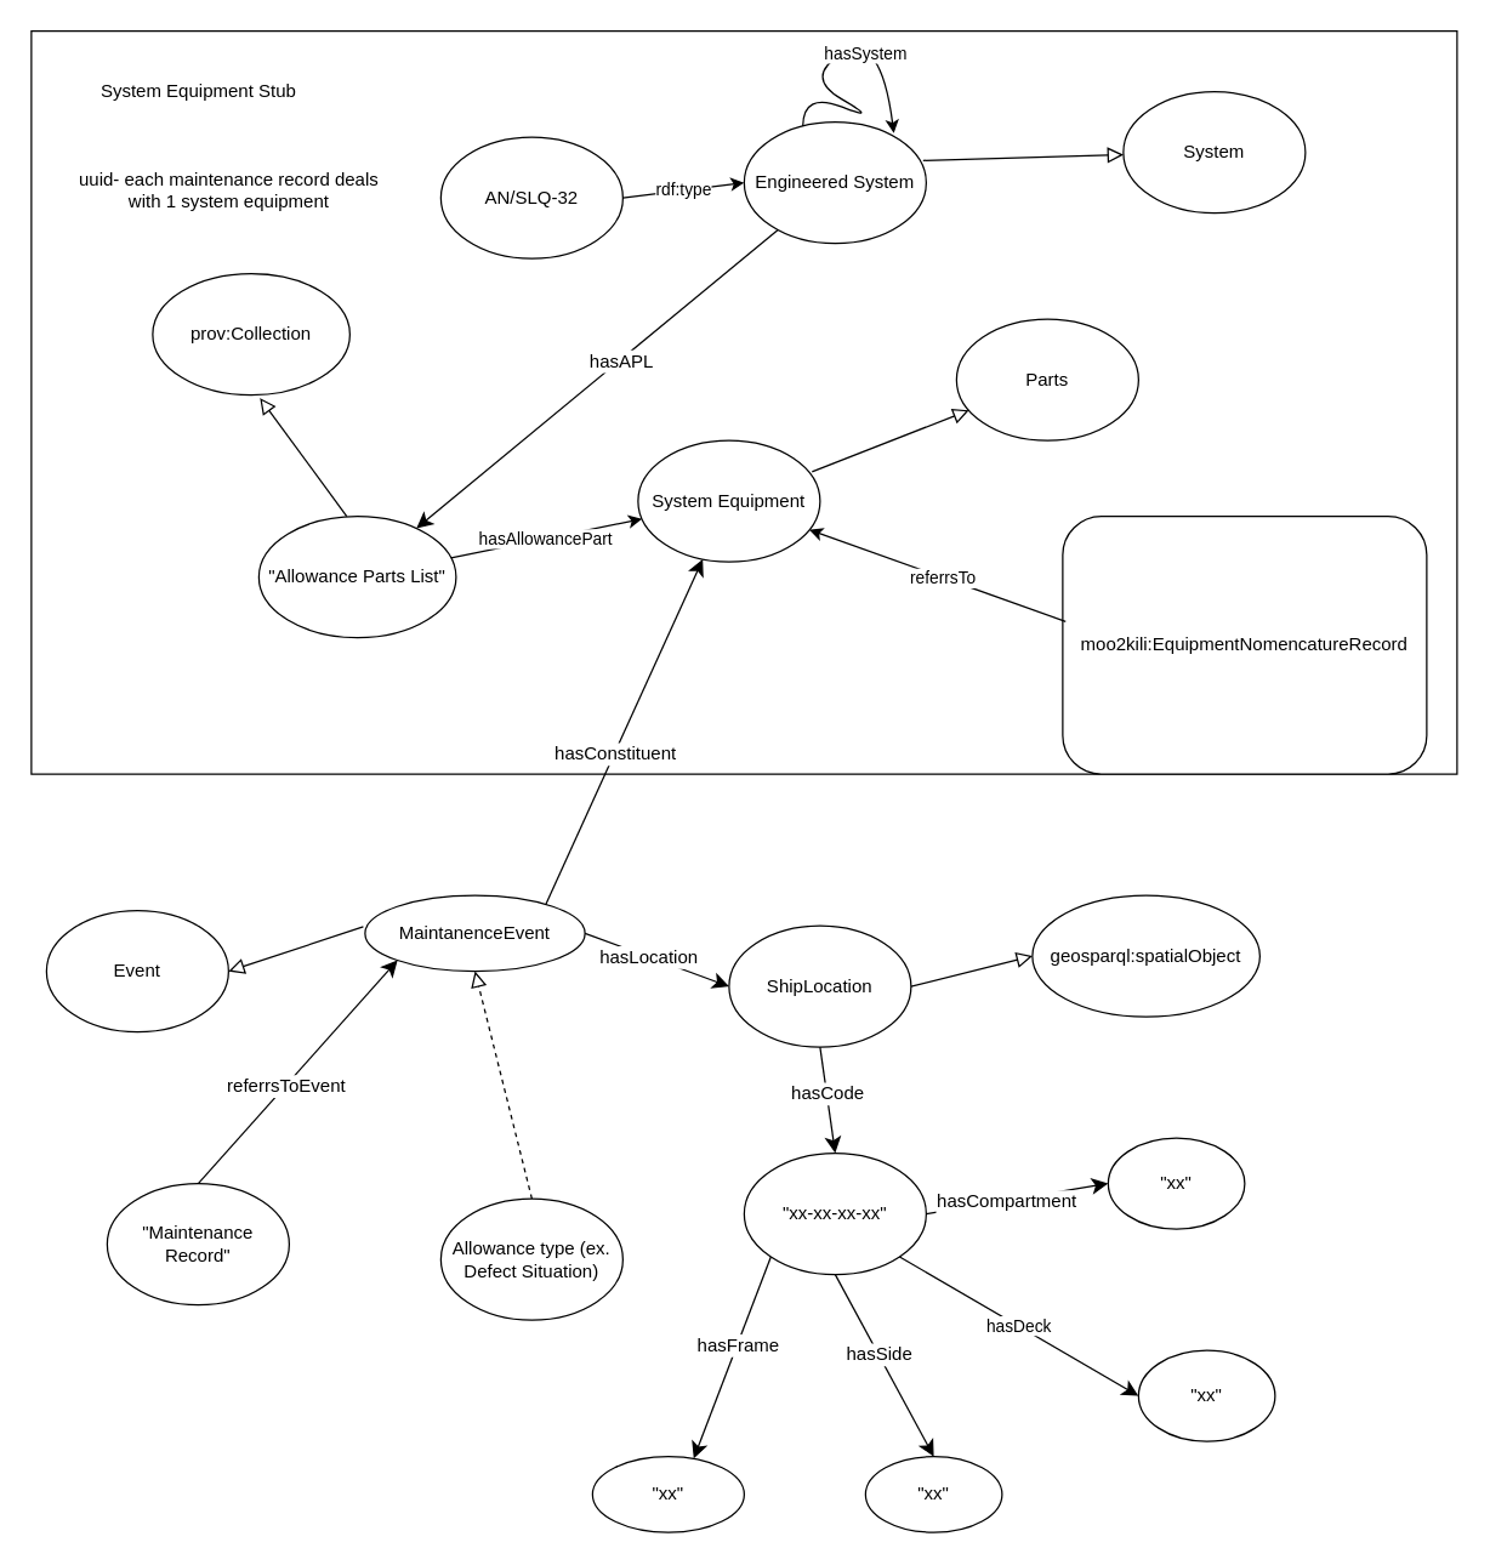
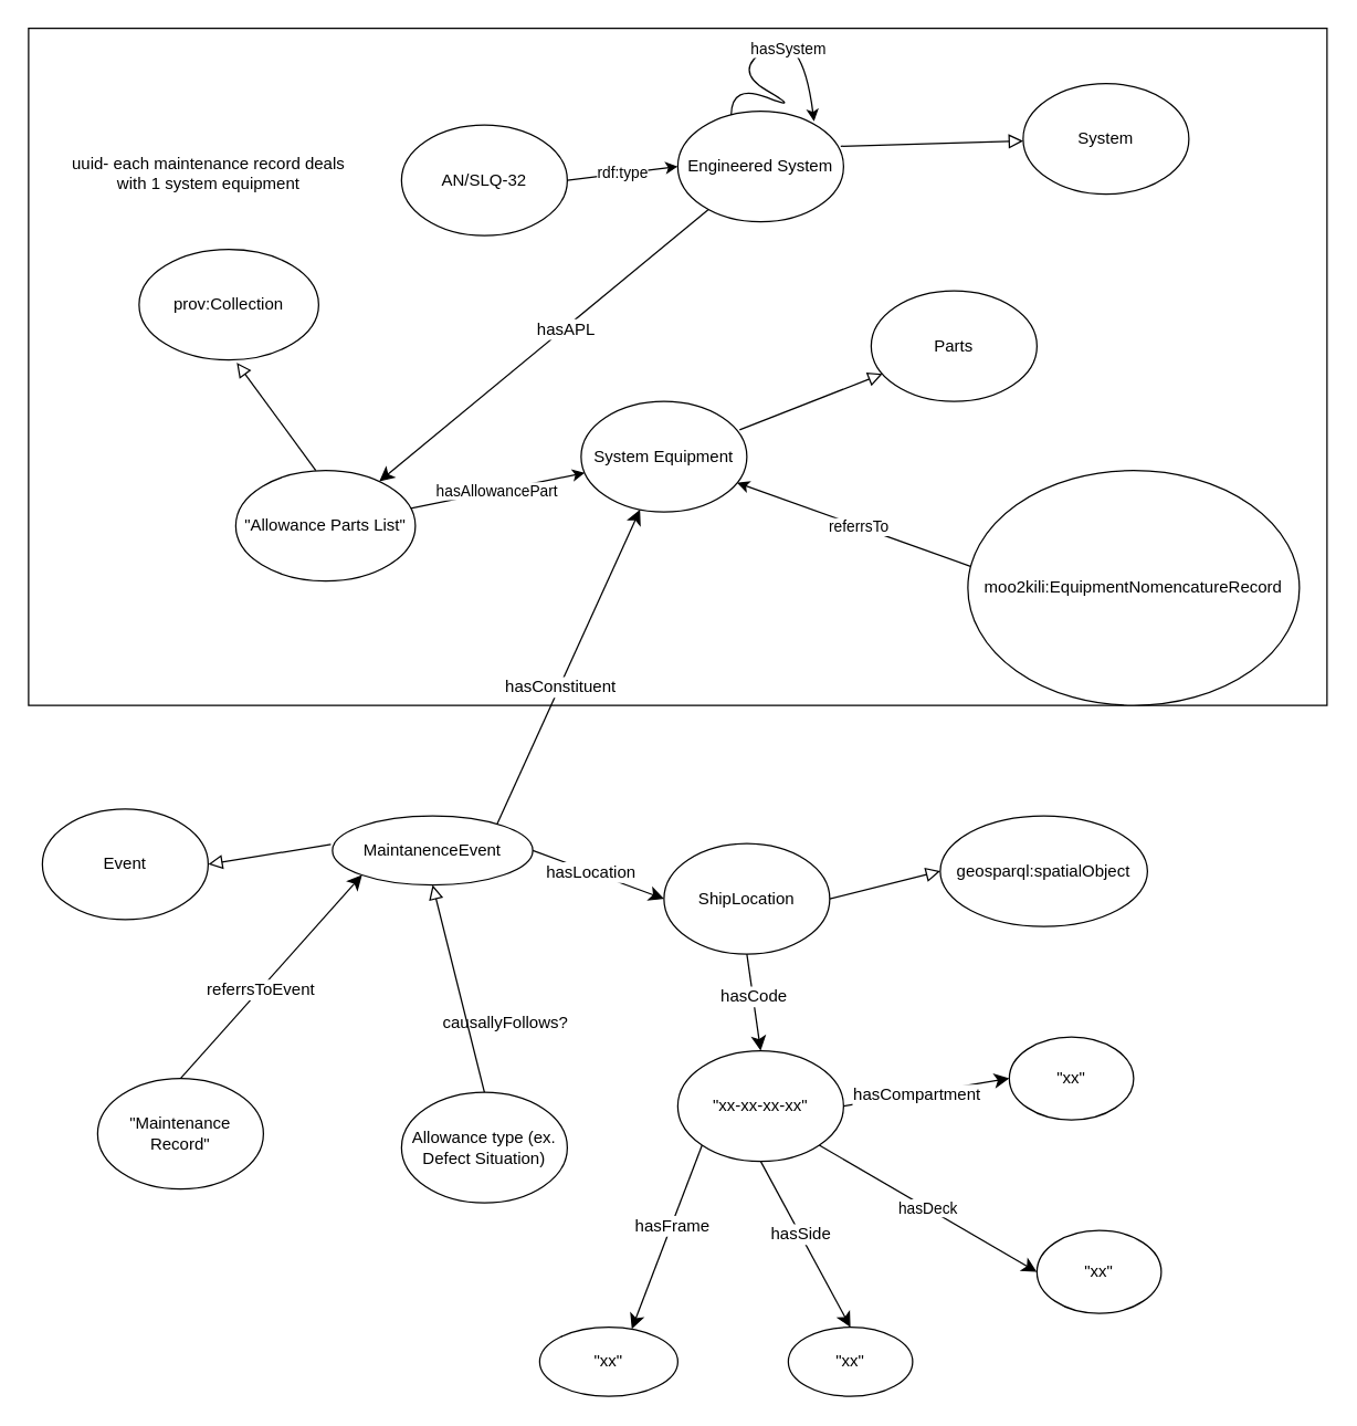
  <mxCell id="0" />
  <mxCell id="1" parent="0" />
  <mxCell id="2" value="" style="rounded=0;whiteSpace=wrap;html=1;" vertex="1" parent="1"><mxGeometry x="20" y="20" width="940" height="490" as="geometry" /></mxCell>
  <mxCell id="3" value="MaintanenceEvent" style="ellipse;whiteSpace=wrap;html=1;" parent="1" vertex="1"><mxGeometry x="240" y="590" width="145" height="50" as="geometry" /></mxCell>
  <mxCell id="4" value="ShipLocation" style="ellipse;whiteSpace=wrap;html=1;" parent="1" vertex="1"><mxGeometry x="480" y="610" width="120" height="80" as="geometry" /></mxCell>
- <mxCell id="5" value="Event" style="ellipse;whiteSpace=wrap;html=1;" parent="1" vertex="1"><mxGeometry x="30" y="600" width="120" height="80" as="geometry" /></mxCell>
+ <mxCell id="5" value="Event" style="ellipse;whiteSpace=wrap;html=1;" parent="1" vertex="1"><mxGeometry x="30" y="585" width="120" height="80" as="geometry" /></mxCell>
  <mxCell id="6" value="System Equipment" style="ellipse;whiteSpace=wrap;html=1;" parent="1" vertex="1"><mxGeometry x="420" y="290" width="120" height="80" as="geometry" /></mxCell>
  <mxCell id="7" value="&quot;Allowance Parts List&quot;" style="ellipse;whiteSpace=wrap;html=1;" parent="1" vertex="1"><mxGeometry x="170" y="340" width="130" height="80" as="geometry" /></mxCell>
  <mxCell id="8" value="" style="endArrow=block;html=1;fontColor=#000099;exitX=-0.008;exitY=0.413;exitDx=0;exitDy=0;endFill=0;entryX=1;entryY=0.5;entryDx=0;entryDy=0;endSize=8;arcSize=0;exitPerimeter=0;" parent="1" source="3" target="5" edge="1"><mxGeometry width="50" height="50" relative="1" as="geometry"><mxPoint x="-55" y="500" as="sourcePoint" /><mxPoint x="103" y="500" as="targetPoint" /></mxGeometry></mxCell>
  <mxCell id="9" value="Allowance type (ex. Defect Situation)" style="ellipse;whiteSpace=wrap;html=1;" parent="1" vertex="1"><mxGeometry x="290" y="790" width="120" height="80" as="geometry" /></mxCell>
- <mxCell id="10" value="" style="endArrow=block;html=1;fontColor=#000099;exitX=0.5;exitY=0;exitDx=0;exitDy=0;endFill=0;entryX=0.5;entryY=1;entryDx=0;entryDy=0;endSize=8;arcSize=0;dashed=1;" parent="1" source="9" target="3" edge="1"><mxGeometry width="50" height="50" relative="1" as="geometry"><mxPoint x="239.04" y="663.04" as="sourcePoint" /><mxPoint x="140" y="650" as="targetPoint" /></mxGeometry></mxCell>
+ <mxCell id="10" value="" style="endArrow=block;html=1;fontColor=#000099;exitX=0.5;exitY=0;exitDx=0;exitDy=0;endFill=0;entryX=0.5;entryY=1;entryDx=0;entryDy=0;endSize=8;arcSize=0;" parent="1" source="9" target="3" edge="1"><mxGeometry width="50" height="50" relative="1" as="geometry"><mxPoint x="239.04" y="663.04" as="sourcePoint" /><mxPoint x="140" y="650" as="targetPoint" /></mxGeometry></mxCell>
  <mxCell id="11" value="" style="endArrow=classic;html=1;exitX=1;exitY=0.5;exitDx=0;exitDy=0;endSize=8;arcSize=0;entryX=0;entryY=0.5;entryDx=0;entryDy=0;" parent="1" source="3" target="4" edge="1"><mxGeometry width="50" height="50" relative="1" as="geometry"><mxPoint x="360" y="630" as="sourcePoint" /><mxPoint x="490" y="650" as="targetPoint" /></mxGeometry></mxCell>
  <mxCell id="12" value="hasLocation" style="text;html=1;align=center;verticalAlign=middle;resizable=0;points=[];labelBackgroundColor=#ffffff;" parent="11" vertex="1" connectable="0"><mxGeometry x="-0.127" relative="1" as="geometry"><mxPoint as="offset" /></mxGeometry></mxCell>
  <mxCell id="13" value="" style="endArrow=classic;html=1;exitX=0.5;exitY=1;exitDx=0;exitDy=0;entryX=0.5;entryY=0;entryDx=0;entryDy=0;endSize=8;arcSize=0;" parent="1" source="4" target="15" edge="1"><mxGeometry width="50" height="50" relative="1" as="geometry"><mxPoint x="400" y="760" as="sourcePoint" /><mxPoint x="597" y="760" as="targetPoint" /></mxGeometry></mxCell>
  <mxCell id="14" value="&lt;div&gt;hasCode&lt;br&gt;&lt;/div&gt;" style="text;html=1;align=center;verticalAlign=middle;resizable=0;points=[];labelBackgroundColor=#ffffff;" parent="13" vertex="1" connectable="0"><mxGeometry x="-0.127" relative="1" as="geometry"><mxPoint as="offset" /></mxGeometry></mxCell>
  <mxCell id="15" value="&quot;xx-xx-xx-xx&quot;" style="ellipse;whiteSpace=wrap;html=1;" parent="1" vertex="1"><mxGeometry x="490" y="760" width="120" height="80" as="geometry" /></mxCell>
  <mxCell id="16" value="" style="endArrow=classic;html=1;exitX=1;exitY=0.5;exitDx=0;exitDy=0;endSize=8;arcSize=0;entryX=0;entryY=0.5;entryDx=0;entryDy=0;" parent="1" source="15" target="23" edge="1"><mxGeometry width="50" height="50" relative="1" as="geometry"><mxPoint x="660" y="720" as="sourcePoint" /><mxPoint x="740" y="740" as="targetPoint" /></mxGeometry></mxCell>
  <mxCell id="17" value="hasCompartment" style="text;html=1;align=center;verticalAlign=middle;resizable=0;points=[];labelBackgroundColor=#ffffff;" parent="16" vertex="1" connectable="0"><mxGeometry x="-0.127" relative="1" as="geometry"><mxPoint as="offset" /></mxGeometry></mxCell>
  <mxCell id="18" value="hasDeck" style="endArrow=classic;html=1;exitX=1;exitY=1;exitDx=0;exitDy=0;endSize=8;arcSize=0;entryX=0;entryY=0.5;entryDx=0;entryDy=0;" parent="1" source="15" target="24" edge="1"><mxGeometry width="50" height="50" relative="1" as="geometry"><mxPoint x="620" y="810" as="sourcePoint" /><mxPoint x="770" y="920" as="targetPoint" /></mxGeometry></mxCell>
  <mxCell id="19" value="" style="endArrow=classic;html=1;exitX=0;exitY=1;exitDx=0;exitDy=0;endSize=8;arcSize=0;entryX=0.667;entryY=0.025;entryDx=0;entryDy=0;entryPerimeter=0;" parent="1" source="15" target="26" edge="1"><mxGeometry width="50" height="50" relative="1" as="geometry"><mxPoint x="630" y="820" as="sourcePoint" /><mxPoint x="470" y="860" as="targetPoint" /></mxGeometry></mxCell>
  <mxCell id="20" value="&lt;div&gt;hasFrame&lt;br&gt;&lt;/div&gt;" style="text;html=1;align=center;verticalAlign=middle;resizable=0;points=[];labelBackgroundColor=#ffffff;" parent="19" vertex="1" connectable="0"><mxGeometry x="-0.127" relative="1" as="geometry"><mxPoint as="offset" /></mxGeometry></mxCell>
  <mxCell id="21" value="" style="endArrow=classic;html=1;exitX=0.5;exitY=1;exitDx=0;exitDy=0;endSize=8;arcSize=0;entryX=0.5;entryY=0;entryDx=0;entryDy=0;" parent="1" source="15" target="25" edge="1"><mxGeometry width="50" height="50" relative="1" as="geometry"><mxPoint x="640" y="830" as="sourcePoint" /><mxPoint x="620" y="910" as="targetPoint" /></mxGeometry></mxCell>
  <mxCell id="22" value="&lt;div&gt;hasSide&lt;br&gt;&lt;/div&gt;" style="text;html=1;align=center;verticalAlign=middle;resizable=0;points=[];labelBackgroundColor=#ffffff;" parent="21" vertex="1" connectable="0"><mxGeometry x="-0.127" relative="1" as="geometry"><mxPoint as="offset" /></mxGeometry></mxCell>
  <mxCell id="23" value="&quot;xx&quot;" style="ellipse;whiteSpace=wrap;html=1;" parent="1" vertex="1"><mxGeometry x="730" y="750" width="90" height="60" as="geometry" /></mxCell>
  <mxCell id="24" value="&quot;xx&quot;" style="ellipse;whiteSpace=wrap;html=1;" parent="1" vertex="1"><mxGeometry x="750" y="890" width="90" height="60" as="geometry" /></mxCell>
  <mxCell id="25" value="&quot;xx&quot;" style="ellipse;whiteSpace=wrap;html=1;" parent="1" vertex="1"><mxGeometry x="570" y="960" width="90" height="50" as="geometry" /></mxCell>
  <mxCell id="26" value="&quot;xx&quot;" style="ellipse;whiteSpace=wrap;html=1;" parent="1" vertex="1"><mxGeometry x="390" y="960" width="100" height="50" as="geometry" /></mxCell>
  <mxCell id="27" value="&quot;Maintenance Record&quot;" style="ellipse;whiteSpace=wrap;html=1;" parent="1" vertex="1"><mxGeometry x="70" y="780" width="120" height="80" as="geometry" /></mxCell>
  <mxCell id="28" value="" style="endArrow=classic;html=1;exitX=0.5;exitY=0;exitDx=0;exitDy=0;entryX=0;entryY=1;entryDx=0;entryDy=0;endSize=8;arcSize=0;" parent="1" source="27" target="3" edge="1"><mxGeometry width="50" height="50" relative="1" as="geometry"><mxPoint x="-20" y="870" as="sourcePoint" /><mxPoint x="177" y="870" as="targetPoint" /></mxGeometry></mxCell>
  <mxCell id="29" value="referrsToEvent" style="text;html=1;align=center;verticalAlign=middle;resizable=0;points=[];labelBackgroundColor=#ffffff;" parent="28" vertex="1" connectable="0"><mxGeometry x="-0.127" relative="1" as="geometry"><mxPoint as="offset" /></mxGeometry></mxCell>
  <mxCell id="30" value="uuid- each maintenance record deals&lt;br&gt;with 1 system equipment" style="text;html=1;align=center;verticalAlign=middle;resizable=0;points=[];autosize=1;strokeColor=none;fillColor=none;" parent="1" vertex="1"><mxGeometry x="45" y="110" width="210" height="30" as="geometry" /></mxCell>
  <mxCell id="31" value="rdf:type" style="edgeStyle=none;html=1;exitX=1;exitY=0.5;exitDx=0;exitDy=0;entryX=0;entryY=0.5;entryDx=0;entryDy=0;" edge="1" parent="1" source="32" target="38"><mxGeometry relative="1" as="geometry" /></mxCell>
  <mxCell id="32" value="AN/SLQ-32" style="ellipse;whiteSpace=wrap;html=1;" parent="1" vertex="1"><mxGeometry x="290" y="90" width="120" height="80" as="geometry" /></mxCell>
  <mxCell id="33" value="" style="endArrow=classic;html=1;exitX=0.822;exitY=0.117;exitDx=0;exitDy=0;endSize=8;arcSize=0;exitPerimeter=0;" parent="1" source="3" target="6" edge="1"><mxGeometry width="50" height="50" relative="1" as="geometry"><mxPoint x="360" y="470" as="sourcePoint" /><mxPoint x="260" y="560" as="targetPoint" /></mxGeometry></mxCell>
  <mxCell id="34" value="hasConstituent" style="text;html=1;align=center;verticalAlign=middle;resizable=0;points=[];labelBackgroundColor=#ffffff;" parent="33" vertex="1" connectable="0"><mxGeometry x="-0.127" relative="1" as="geometry"><mxPoint as="offset" /></mxGeometry></mxCell>
  <mxCell id="35" value="geosparql:spatialObject" style="ellipse;whiteSpace=wrap;html=1;" parent="1" vertex="1"><mxGeometry x="680" y="590" width="150" height="80" as="geometry" /></mxCell>
  <mxCell id="36" value="" style="endArrow=block;html=1;fontColor=#000099;exitX=1;exitY=0.5;exitDx=0;exitDy=0;endFill=0;entryX=0;entryY=0.5;entryDx=0;entryDy=0;endSize=8;arcSize=0;" parent="1" source="4" target="35" edge="1"><mxGeometry width="50" height="50" relative="1" as="geometry"><mxPoint x="610" y="670" as="sourcePoint" /><mxPoint x="738.48" y="530" as="targetPoint" /></mxGeometry></mxCell>
+ <mxCell id="37" value="causallyFollows?" style="text;html=1;align=center;verticalAlign=middle;resizable=0;points=[];autosize=1;strokeColor=none;fillColor=none;" parent="1" vertex="1"><mxGeometry x="310" y="730" width="110" height="20" as="geometry" /></mxCell>
  <mxCell id="38" value="Engineered System" style="ellipse;whiteSpace=wrap;html=1;" vertex="1" parent="1"><mxGeometry x="490" y="80" width="120" height="80" as="geometry" /></mxCell>
  <mxCell id="39" value="System" style="ellipse;whiteSpace=wrap;html=1;" vertex="1" parent="1"><mxGeometry x="740" y="60" width="120" height="80" as="geometry" /></mxCell>
  <mxCell id="40" value="" style="endArrow=block;html=1;fontColor=#000099;exitX=0.983;exitY=0.317;exitDx=0;exitDy=0;endFill=0;endSize=8;arcSize=0;exitPerimeter=0;" edge="1" parent="1" source="38" target="39"><mxGeometry width="50" height="50" relative="1" as="geometry"><mxPoint x="610" y="150" as="sourcePoint" /><mxPoint x="595" y="30" as="targetPoint" /></mxGeometry></mxCell>
  <mxCell id="41" value="Parts" style="ellipse;whiteSpace=wrap;html=1;" vertex="1" parent="1"><mxGeometry x="630" y="210" width="120" height="80" as="geometry" /></mxCell>
  <mxCell id="42" value="" style="endArrow=block;html=1;fontColor=#000099;exitX=0.956;exitY=0.258;exitDx=0;exitDy=0;endFill=0;endSize=8;arcSize=0;exitPerimeter=0;" edge="1" parent="1" source="6" target="41"><mxGeometry width="50" height="50" relative="1" as="geometry"><mxPoint x="527.91" y="313.69" as="sourcePoint" /><mxPoint x="660.002" y="309.995" as="targetPoint" /></mxGeometry></mxCell>
  <mxCell id="43" value="prov:Collection" style="ellipse;whiteSpace=wrap;html=1;" vertex="1" parent="1"><mxGeometry x="100" y="180" width="130" height="80" as="geometry" /></mxCell>
  <mxCell id="44" value="" style="endArrow=block;html=1;fontColor=#000099;exitX=0.983;exitY=0.317;exitDx=0;exitDy=0;endFill=0;endSize=8;arcSize=0;exitPerimeter=0;entryX=0.544;entryY=1.025;entryDx=0;entryDy=0;entryPerimeter=0;" edge="1" parent="1" target="43"><mxGeometry width="50" height="50" relative="1" as="geometry"><mxPoint x="227.91" y="340" as="sourcePoint" /><mxPoint x="360.002" y="336.305" as="targetPoint" /></mxGeometry></mxCell>
- <mxCell id="45" value="moo2kili:EquipmentNomencatureRecord&lt;br&gt;" style="whiteSpace=wrap;html=1;rounded=1;" vertex="1" parent="1"><mxGeometry x="700" y="340" width="240" height="170" as="geometry" /></mxCell>
+ <mxCell id="45" value="moo2kili:EquipmentNomencatureRecord&lt;br&gt;" style="ellipse;whiteSpace=wrap;html=1;" vertex="1" parent="1"><mxGeometry x="700" y="340" width="240" height="170" as="geometry" /></mxCell>
  <mxCell id="46" value="" style="endArrow=classic;html=1;exitX=0.008;exitY=0.408;exitDx=0;exitDy=0;exitPerimeter=0;" edge="1" parent="1" source="45" target="6"><mxGeometry width="50" height="50" relative="1" as="geometry"><mxPoint x="594.013" y="400.005" as="sourcePoint" /><mxPoint x="549.996" y="531.903" as="targetPoint" /></mxGeometry></mxCell>
  <mxCell id="47" value="referrsTo" style="edgeLabel;html=1;align=center;verticalAlign=middle;resizable=0;points=[];" vertex="1" connectable="0" parent="46"><mxGeometry x="-0.029" relative="1" as="geometry"><mxPoint as="offset" /></mxGeometry></mxCell>
  <mxCell id="48" value="" style="curved=1;endArrow=classic;html=1;entryX=0.822;entryY=0.092;entryDx=0;entryDy=0;entryPerimeter=0;exitX=0.322;exitY=0.033;exitDx=0;exitDy=0;exitPerimeter=0;" edge="1" parent="1" source="38" target="38"><mxGeometry width="50" height="50" relative="1" as="geometry"><mxPoint x="530" y="50" as="sourcePoint" /><mxPoint x="580" y="30" as="targetPoint" /><Array as="points"><mxPoint x="529" y="60" /><mxPoint x="580" y="80" /><mxPoint x="529" y="50" /><mxPoint x="580" y="20" /></Array></mxGeometry></mxCell>
  <mxCell id="49" value="hasSystem" style="edgeLabel;html=1;align=center;verticalAlign=middle;resizable=0;points=[];" vertex="1" connectable="0" parent="48"><mxGeometry x="0.361" y="-7" relative="1" as="geometry"><mxPoint as="offset" /></mxGeometry></mxCell>
- <mxCell id="50" value="System Equipment Stub" style="text;html=1;align=center;verticalAlign=middle;resizable=0;points=[];autosize=1;strokeColor=none;fillColor=none;" vertex="1" parent="1"><mxGeometry x="60" y="50" width="140" height="20" as="geometry" /></mxCell>
  <mxCell id="51" value="" style="endArrow=classic;html=1;endSize=8;arcSize=0;" edge="1" parent="1" source="38" target="7"><mxGeometry width="50" height="50" relative="1" as="geometry"><mxPoint x="420" y="190" as="sourcePoint" /><mxPoint x="300" y="240" as="targetPoint" /></mxGeometry></mxCell>
  <mxCell id="52" value="hasAPL" style="text;html=1;align=center;verticalAlign=middle;resizable=0;points=[];labelBackgroundColor=#ffffff;" vertex="1" connectable="0" parent="51"><mxGeometry x="-0.127" relative="1" as="geometry"><mxPoint as="offset" /></mxGeometry></mxCell>
  <mxCell id="53" value="hasAllowancePart" style="endArrow=classic;html=1;" edge="1" parent="1" source="7" target="6"><mxGeometry width="50" height="50" relative="1" as="geometry"><mxPoint x="450" y="300" as="sourcePoint" /><mxPoint x="500" y="250" as="targetPoint" /></mxGeometry></mxCell>
